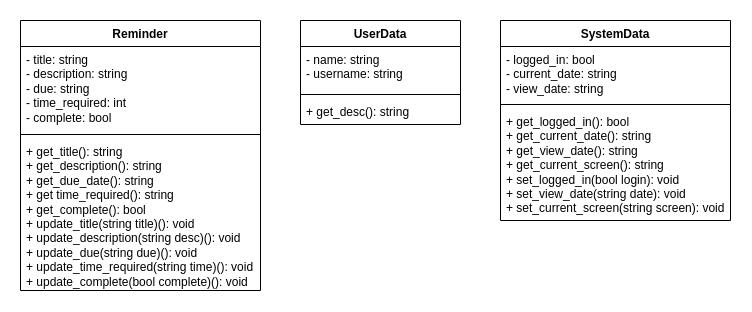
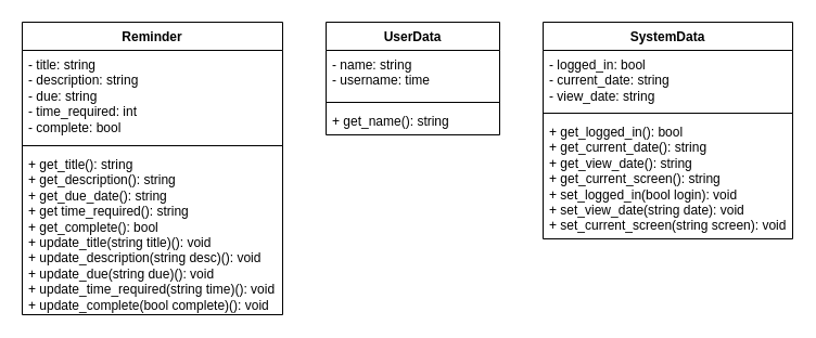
  <mxCell id="0" />
  <mxCell id="1" parent="0" />
  <mxCell id="2" value="Reminder" style="swimlane;fontStyle=1;align=center;verticalAlign=top;childLayout=stackLayout;horizontal=1;startSize=26;horizontalStack=0;resizeParent=1;resizeParentMax=0;resizeLast=0;collapsible=1;marginBottom=0;whiteSpace=wrap;html=1;" parent="1" vertex="1"><mxGeometry x="20" y="20" width="240" height="270" as="geometry"><mxRectangle x="40" y="40" width="100" height="30" as="alternateBounds" /></mxGeometry></mxCell>
  <mxCell id="3" value="- title: string&lt;br&gt;- description: string&lt;br&gt;- due: string&lt;br&gt;- time_required: int&lt;br&gt;- complete: bool" style="text;strokeColor=none;fillColor=none;align=left;verticalAlign=top;spacingLeft=4;spacingRight=4;overflow=hidden;rotatable=0;points=[[0,0.5],[1,0.5]];portConstraint=eastwest;whiteSpace=wrap;html=1;" parent="2" vertex="1"><mxGeometry y="26" width="240" height="84" as="geometry" /></mxCell>
  <mxCell id="4" value="" style="line;strokeWidth=1;fillColor=none;align=left;verticalAlign=middle;spacingTop=-1;spacingLeft=3;spacingRight=3;rotatable=0;labelPosition=right;points=[];portConstraint=eastwest;strokeColor=inherit;" parent="2" vertex="1"><mxGeometry y="110" width="240" height="8" as="geometry" /></mxCell>
  <mxCell id="5" value="+ get_title(): string&lt;br&gt;+ get_description(): string&lt;br&gt;+ get_due_date(): string&lt;br&gt;+ get time_required(): string&lt;br&gt;+ get_complete(): bool&lt;br style=&quot;border-color: var(--border-color);&quot;&gt;+ update_title(string title)(): void&lt;br style=&quot;border-color: var(--border-color);&quot;&gt;+ update_description(string desc)(): void&lt;br style=&quot;border-color: var(--border-color);&quot;&gt;+ update_due(string due)(): void&lt;br style=&quot;border-color: var(--border-color);&quot;&gt;+ update_time_required(string time)(): void&lt;br style=&quot;border-color: var(--border-color);&quot;&gt;+ update_complete(bool complete)(): void" style="text;strokeColor=none;fillColor=none;align=left;verticalAlign=top;spacingLeft=4;spacingRight=4;overflow=hidden;rotatable=0;points=[[0,0.5],[1,0.5]];portConstraint=eastwest;whiteSpace=wrap;html=1;" parent="2" vertex="1"><mxGeometry y="118" width="240" height="152" as="geometry" /></mxCell>
  <mxCell id="6" value="UserData" style="swimlane;fontStyle=1;align=center;verticalAlign=top;childLayout=stackLayout;horizontal=1;startSize=26;horizontalStack=0;resizeParent=1;resizeParentMax=0;resizeLast=0;collapsible=1;marginBottom=0;whiteSpace=wrap;html=1;" parent="1" vertex="1"><mxGeometry x="300" y="20" width="160" height="104" as="geometry" /></mxCell>
- <mxCell id="7" value="- name: string&lt;br&gt;- username: string" style="text;strokeColor=none;fillColor=none;align=left;verticalAlign=top;spacingLeft=4;spacingRight=4;overflow=hidden;rotatable=0;points=[[0,0.5],[1,0.5]];portConstraint=eastwest;whiteSpace=wrap;html=1;" parent="6" vertex="1"><mxGeometry y="26" width="160" height="44" as="geometry" /></mxCell>
+ <mxCell id="7" value="- name: string&lt;br&gt;- username: time" style="text;strokeColor=none;fillColor=none;align=left;verticalAlign=top;spacingLeft=4;spacingRight=4;overflow=hidden;rotatable=0;points=[[0,0.5],[1,0.5]];portConstraint=eastwest;whiteSpace=wrap;html=1;" parent="6" vertex="1"><mxGeometry y="26" width="160" height="44" as="geometry" /></mxCell>
  <mxCell id="8" value="" style="line;strokeWidth=1;fillColor=none;align=left;verticalAlign=middle;spacingTop=-1;spacingLeft=3;spacingRight=3;rotatable=0;labelPosition=right;points=[];portConstraint=eastwest;strokeColor=inherit;" parent="6" vertex="1"><mxGeometry y="70" width="160" height="8" as="geometry" /></mxCell>
- <mxCell id="9" value="+ get_desc(): string" style="text;strokeColor=none;fillColor=none;align=left;verticalAlign=top;spacingLeft=4;spacingRight=4;overflow=hidden;rotatable=0;points=[[0,0.5],[1,0.5]];portConstraint=eastwest;whiteSpace=wrap;html=1;" parent="6" vertex="1"><mxGeometry y="78" width="160" height="26" as="geometry" /></mxCell>
+ <mxCell id="9" value="+ get_name(): string" style="text;strokeColor=none;fillColor=none;align=left;verticalAlign=top;spacingLeft=4;spacingRight=4;overflow=hidden;rotatable=0;points=[[0,0.5],[1,0.5]];portConstraint=eastwest;whiteSpace=wrap;html=1;" parent="6" vertex="1"><mxGeometry y="78" width="160" height="26" as="geometry" /></mxCell>
  <mxCell id="10" value="SystemData" style="swimlane;fontStyle=1;align=center;verticalAlign=top;childLayout=stackLayout;horizontal=1;startSize=26;horizontalStack=0;resizeParent=1;resizeParentMax=0;resizeLast=0;collapsible=1;marginBottom=0;whiteSpace=wrap;html=1;" parent="1" vertex="1"><mxGeometry x="500" y="20" width="230" height="200" as="geometry" /></mxCell>
  <mxCell id="11" value="- logged_in: bool&lt;br&gt;- current_date: string&lt;br&gt;- view_date: string" style="text;strokeColor=none;fillColor=none;align=left;verticalAlign=top;spacingLeft=4;spacingRight=4;overflow=hidden;rotatable=0;points=[[0,0.5],[1,0.5]];portConstraint=eastwest;whiteSpace=wrap;html=1;" parent="10" vertex="1"><mxGeometry y="26" width="230" height="54" as="geometry" /></mxCell>
  <mxCell id="12" value="" style="line;strokeWidth=1;fillColor=none;align=left;verticalAlign=middle;spacingTop=-1;spacingLeft=3;spacingRight=3;rotatable=0;labelPosition=right;points=[];portConstraint=eastwest;strokeColor=inherit;" parent="10" vertex="1"><mxGeometry y="80" width="230" height="8" as="geometry" /></mxCell>
  <mxCell id="13" value="+ get_logged_in(): bool&lt;br&gt;+ get_current_date(): string&lt;br&gt;+ get_view_date(): string&lt;br&gt;+ get_current_screen(): string&lt;br&gt;+ set_logged_in(bool login): void&lt;br&gt;+ set_view_date(string date): void&lt;br&gt;+ set_current_screen(string screen): void" style="text;strokeColor=none;fillColor=none;align=left;verticalAlign=top;spacingLeft=4;spacingRight=4;overflow=hidden;rotatable=0;points=[[0,0.5],[1,0.5]];portConstraint=eastwest;whiteSpace=wrap;html=1;" parent="10" vertex="1"><mxGeometry y="88" width="230" height="112" as="geometry" /></mxCell>
